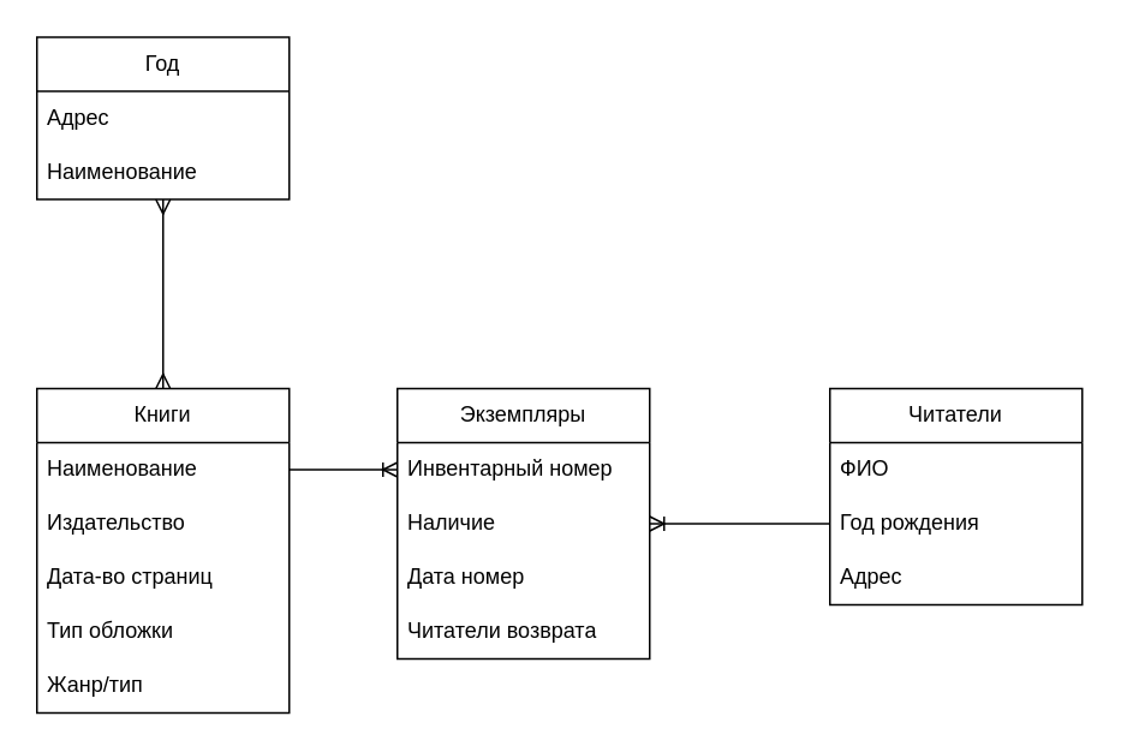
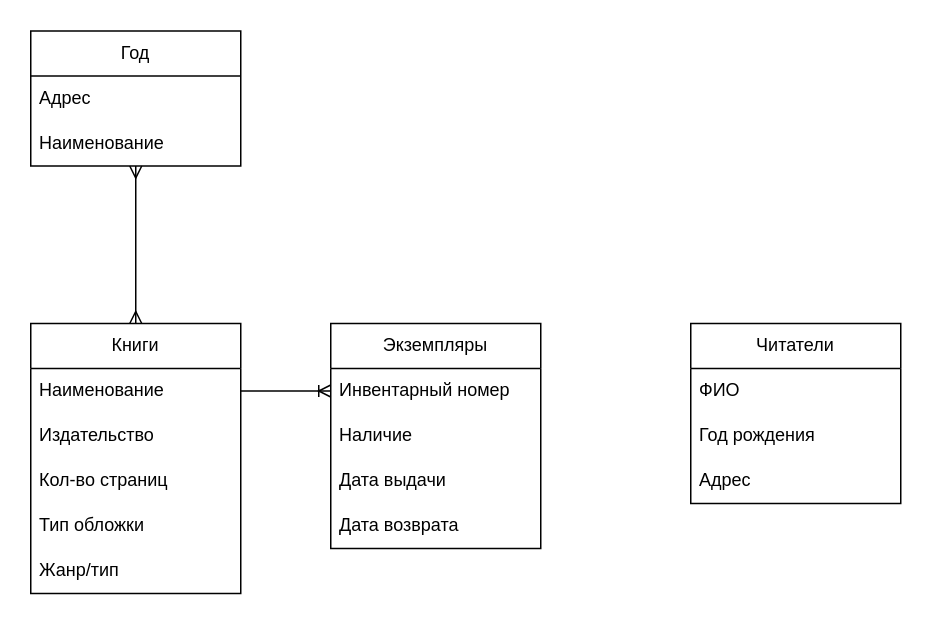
  <mxCell id="0" />
  <mxCell id="1" parent="0" />
  <mxCell id="2" value="Год" style="swimlane;fontStyle=0;childLayout=stackLayout;horizontal=1;startSize=30;horizontalStack=0;resizeParent=1;resizeParentMax=0;resizeLast=0;collapsible=1;marginBottom=0;whiteSpace=wrap;html=1;" vertex="1" parent="1"><mxGeometry x="20" y="20" width="140" height="90" as="geometry" /></mxCell>
  <mxCell id="3" value="Адрес" style="text;strokeColor=none;fillColor=none;align=left;verticalAlign=middle;spacingLeft=4;spacingRight=4;overflow=hidden;points=[[0,0.5],[1,0.5]];portConstraint=eastwest;rotatable=0;whiteSpace=wrap;html=1;" vertex="1" parent="2"><mxGeometry y="30" width="140" height="30" as="geometry" /></mxCell>
  <mxCell id="4" value="Наименование" style="text;strokeColor=none;fillColor=none;align=left;verticalAlign=middle;spacingLeft=4;spacingRight=4;overflow=hidden;points=[[0,0.5],[1,0.5]];portConstraint=eastwest;rotatable=0;whiteSpace=wrap;html=1;" vertex="1" parent="2"><mxGeometry y="60" width="140" height="30" as="geometry" /></mxCell>
  <mxCell id="5" value="Читатели" style="swimlane;fontStyle=0;childLayout=stackLayout;horizontal=1;startSize=30;horizontalStack=0;resizeParent=1;resizeParentMax=0;resizeLast=0;collapsible=1;marginBottom=0;whiteSpace=wrap;html=1;" vertex="1" parent="1"><mxGeometry x="460" y="215" width="140" height="120" as="geometry" /></mxCell>
  <mxCell id="6" value="ФИО" style="text;strokeColor=none;fillColor=none;align=left;verticalAlign=middle;spacingLeft=4;spacingRight=4;overflow=hidden;points=[[0,0.5],[1,0.5]];portConstraint=eastwest;rotatable=0;whiteSpace=wrap;html=1;" vertex="1" parent="5"><mxGeometry y="30" width="140" height="30" as="geometry" /></mxCell>
  <mxCell id="7" value="Год рождения" style="text;strokeColor=none;fillColor=none;align=left;verticalAlign=middle;spacingLeft=4;spacingRight=4;overflow=hidden;points=[[0,0.5],[1,0.5]];portConstraint=eastwest;rotatable=0;whiteSpace=wrap;html=1;" vertex="1" parent="5"><mxGeometry y="60" width="140" height="30" as="geometry" /></mxCell>
  <mxCell id="8" value="Адрес" style="text;strokeColor=none;fillColor=none;align=left;verticalAlign=middle;spacingLeft=4;spacingRight=4;overflow=hidden;points=[[0,0.5],[1,0.5]];portConstraint=eastwest;rotatable=0;whiteSpace=wrap;html=1;" vertex="1" parent="5"><mxGeometry y="90" width="140" height="30" as="geometry" /></mxCell>
  <mxCell id="9" value="Экземпляры" style="swimlane;fontStyle=0;childLayout=stackLayout;horizontal=1;startSize=30;horizontalStack=0;resizeParent=1;resizeParentMax=0;resizeLast=0;collapsible=1;marginBottom=0;whiteSpace=wrap;html=1;" vertex="1" parent="1"><mxGeometry x="220" y="215" width="140" height="150" as="geometry" /></mxCell>
  <mxCell id="10" value="Инвентарный номер" style="text;strokeColor=none;fillColor=none;align=left;verticalAlign=middle;spacingLeft=4;spacingRight=4;overflow=hidden;points=[[0,0.5],[1,0.5]];portConstraint=eastwest;rotatable=0;whiteSpace=wrap;html=1;" vertex="1" parent="9"><mxGeometry y="30" width="140" height="30" as="geometry" /></mxCell>
  <mxCell id="11" value="Наличие" style="text;strokeColor=none;fillColor=none;align=left;verticalAlign=middle;spacingLeft=4;spacingRight=4;overflow=hidden;points=[[0,0.5],[1,0.5]];portConstraint=eastwest;rotatable=0;whiteSpace=wrap;html=1;" vertex="1" parent="9"><mxGeometry y="60" width="140" height="30" as="geometry" /></mxCell>
- <mxCell id="12" value="Дата номер" style="text;strokeColor=none;fillColor=none;align=left;verticalAlign=middle;spacingLeft=4;spacingRight=4;overflow=hidden;points=[[0,0.5],[1,0.5]];portConstraint=eastwest;rotatable=0;whiteSpace=wrap;html=1;" vertex="1" parent="9"><mxGeometry y="90" width="140" height="30" as="geometry" /></mxCell>
- <mxCell id="13" value="Читатели возврата" style="text;strokeColor=none;fillColor=none;align=left;verticalAlign=middle;spacingLeft=4;spacingRight=4;overflow=hidden;points=[[0,0.5],[1,0.5]];portConstraint=eastwest;rotatable=0;whiteSpace=wrap;html=1;" vertex="1" parent="9"><mxGeometry y="120" width="140" height="30" as="geometry" /></mxCell>
+ <mxCell id="12" value="Дата выдачи" style="text;strokeColor=none;fillColor=none;align=left;verticalAlign=middle;spacingLeft=4;spacingRight=4;overflow=hidden;points=[[0,0.5],[1,0.5]];portConstraint=eastwest;rotatable=0;whiteSpace=wrap;html=1;" vertex="1" parent="9"><mxGeometry y="90" width="140" height="30" as="geometry" /></mxCell>
+ <mxCell id="13" value="Дата возврата" style="text;strokeColor=none;fillColor=none;align=left;verticalAlign=middle;spacingLeft=4;spacingRight=4;overflow=hidden;points=[[0,0.5],[1,0.5]];portConstraint=eastwest;rotatable=0;whiteSpace=wrap;html=1;" vertex="1" parent="9"><mxGeometry y="120" width="140" height="30" as="geometry" /></mxCell>
  <mxCell id="14" value="Книги" style="swimlane;fontStyle=0;childLayout=stackLayout;horizontal=1;startSize=30;horizontalStack=0;resizeParent=1;resizeParentMax=0;resizeLast=0;collapsible=1;marginBottom=0;whiteSpace=wrap;html=1;" vertex="1" parent="1"><mxGeometry x="20" y="215" width="140" height="180" as="geometry" /></mxCell>
  <mxCell id="15" value="Наименование" style="text;strokeColor=none;fillColor=none;align=left;verticalAlign=middle;spacingLeft=4;spacingRight=4;overflow=hidden;points=[[0,0.5],[1,0.5]];portConstraint=eastwest;rotatable=0;whiteSpace=wrap;html=1;" vertex="1" parent="14"><mxGeometry y="30" width="140" height="30" as="geometry" /></mxCell>
  <mxCell id="16" value="Издательство" style="text;strokeColor=none;fillColor=none;align=left;verticalAlign=middle;spacingLeft=4;spacingRight=4;overflow=hidden;points=[[0,0.5],[1,0.5]];portConstraint=eastwest;rotatable=0;whiteSpace=wrap;html=1;" vertex="1" parent="14"><mxGeometry y="60" width="140" height="30" as="geometry" /></mxCell>
- <mxCell id="17" value="Дата-во страниц" style="text;strokeColor=none;fillColor=none;align=left;verticalAlign=middle;spacingLeft=4;spacingRight=4;overflow=hidden;points=[[0,0.5],[1,0.5]];portConstraint=eastwest;rotatable=0;whiteSpace=wrap;html=1;" vertex="1" parent="14"><mxGeometry y="90" width="140" height="30" as="geometry" /></mxCell>
+ <mxCell id="17" value="Кол-во страниц" style="text;strokeColor=none;fillColor=none;align=left;verticalAlign=middle;spacingLeft=4;spacingRight=4;overflow=hidden;points=[[0,0.5],[1,0.5]];portConstraint=eastwest;rotatable=0;whiteSpace=wrap;html=1;" vertex="1" parent="14"><mxGeometry y="90" width="140" height="30" as="geometry" /></mxCell>
  <mxCell id="18" value="Тип обложки" style="text;strokeColor=none;fillColor=none;align=left;verticalAlign=middle;spacingLeft=4;spacingRight=4;overflow=hidden;points=[[0,0.5],[1,0.5]];portConstraint=eastwest;rotatable=0;whiteSpace=wrap;html=1;" vertex="1" parent="14"><mxGeometry y="120" width="140" height="30" as="geometry" /></mxCell>
  <mxCell id="19" value="Жанр/тип" style="text;strokeColor=none;fillColor=none;align=left;verticalAlign=middle;spacingLeft=4;spacingRight=4;overflow=hidden;points=[[0,0.5],[1,0.5]];portConstraint=eastwest;rotatable=0;whiteSpace=wrap;html=1;" vertex="1" parent="14"><mxGeometry y="150" width="140" height="30" as="geometry" /></mxCell>
- <mxCell id="20" value="" style="edgeStyle=entityRelationEdgeStyle;fontSize=12;html=1;endArrow=ERoneToMany;rounded=0;exitX=0;exitY=0.5;exitDx=0;exitDy=0;" edge="1" parent="1" source="7" target="11"><mxGeometry width="100" height="100" relative="1" as="geometry"><mxPoint x="274" y="450" as="sourcePoint" /><mxPoint x="374" y="350" as="targetPoint" /></mxGeometry></mxCell>
  <mxCell id="21" value="" style="edgeStyle=entityRelationEdgeStyle;fontSize=12;html=1;endArrow=ERoneToMany;rounded=0;exitX=1;exitY=0.5;exitDx=0;exitDy=0;entryX=0;entryY=0.5;entryDx=0;entryDy=0;" edge="1" parent="1" source="15" target="10"><mxGeometry width="100" height="100" relative="1" as="geometry"><mxPoint x="460" y="180" as="sourcePoint" /><mxPoint x="560" y="80" as="targetPoint" /></mxGeometry></mxCell>
  <mxCell id="22" value="" style="fontSize=12;html=1;endArrow=ERmany;startArrow=ERmany;rounded=0;exitX=0.5;exitY=0;exitDx=0;exitDy=0;" edge="1" parent="1" source="14"><mxGeometry width="100" height="100" relative="1" as="geometry"><mxPoint x="160" y="410" as="sourcePoint" /><mxPoint x="90" y="110" as="targetPoint" /></mxGeometry></mxCell>
